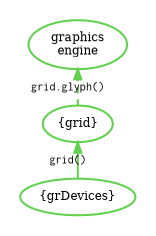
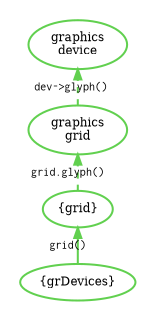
  digraph {
    rankdir=LR
    node [color="#61D04F" fillcolor=white fontcolor=black fontsize=12 penwidth=2 style=filled]
    edge [color="#61D04F" fontcolor=black fontname=courier fontsize=12 penwidth=2 style=dashed]
    n1 [label="{grDevices}"]
-   n2 [label="graphics\nengine"]
+   n2 [label="graphics\ngrid"]
+   n3 [label="graphics\ndevice"]
    n4 [label="{grid}"]
    subgraph cluster_1 {
      color=none
      subgraph sub_2 {
        color=none
        rank=same
        n1
        n2
+       n3
        n4
      }
    }
    n1 -> n4 [label="grid()" style=bold]
+   n2 -> n3 [label=" dev->glyph()"]
    n4 -> n2 [label="grid.glyph()"]
  }
